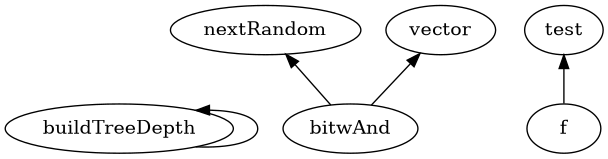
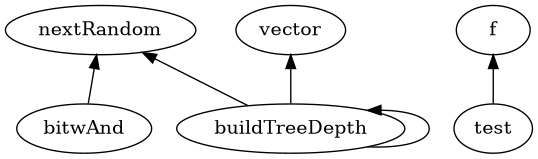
  digraph {
    rankdir=BT
    buildTreeDepth
    nextRandom
    vector
    bitwAnd
    f
    test
    buildTreeDepth -> buildTreeDepth
-   bitwAnd -> vector
+   buildTreeDepth -> nextRandom
+   buildTreeDepth -> vector
    bitwAnd -> nextRandom
-   f -> test
+   test -> f
  }
